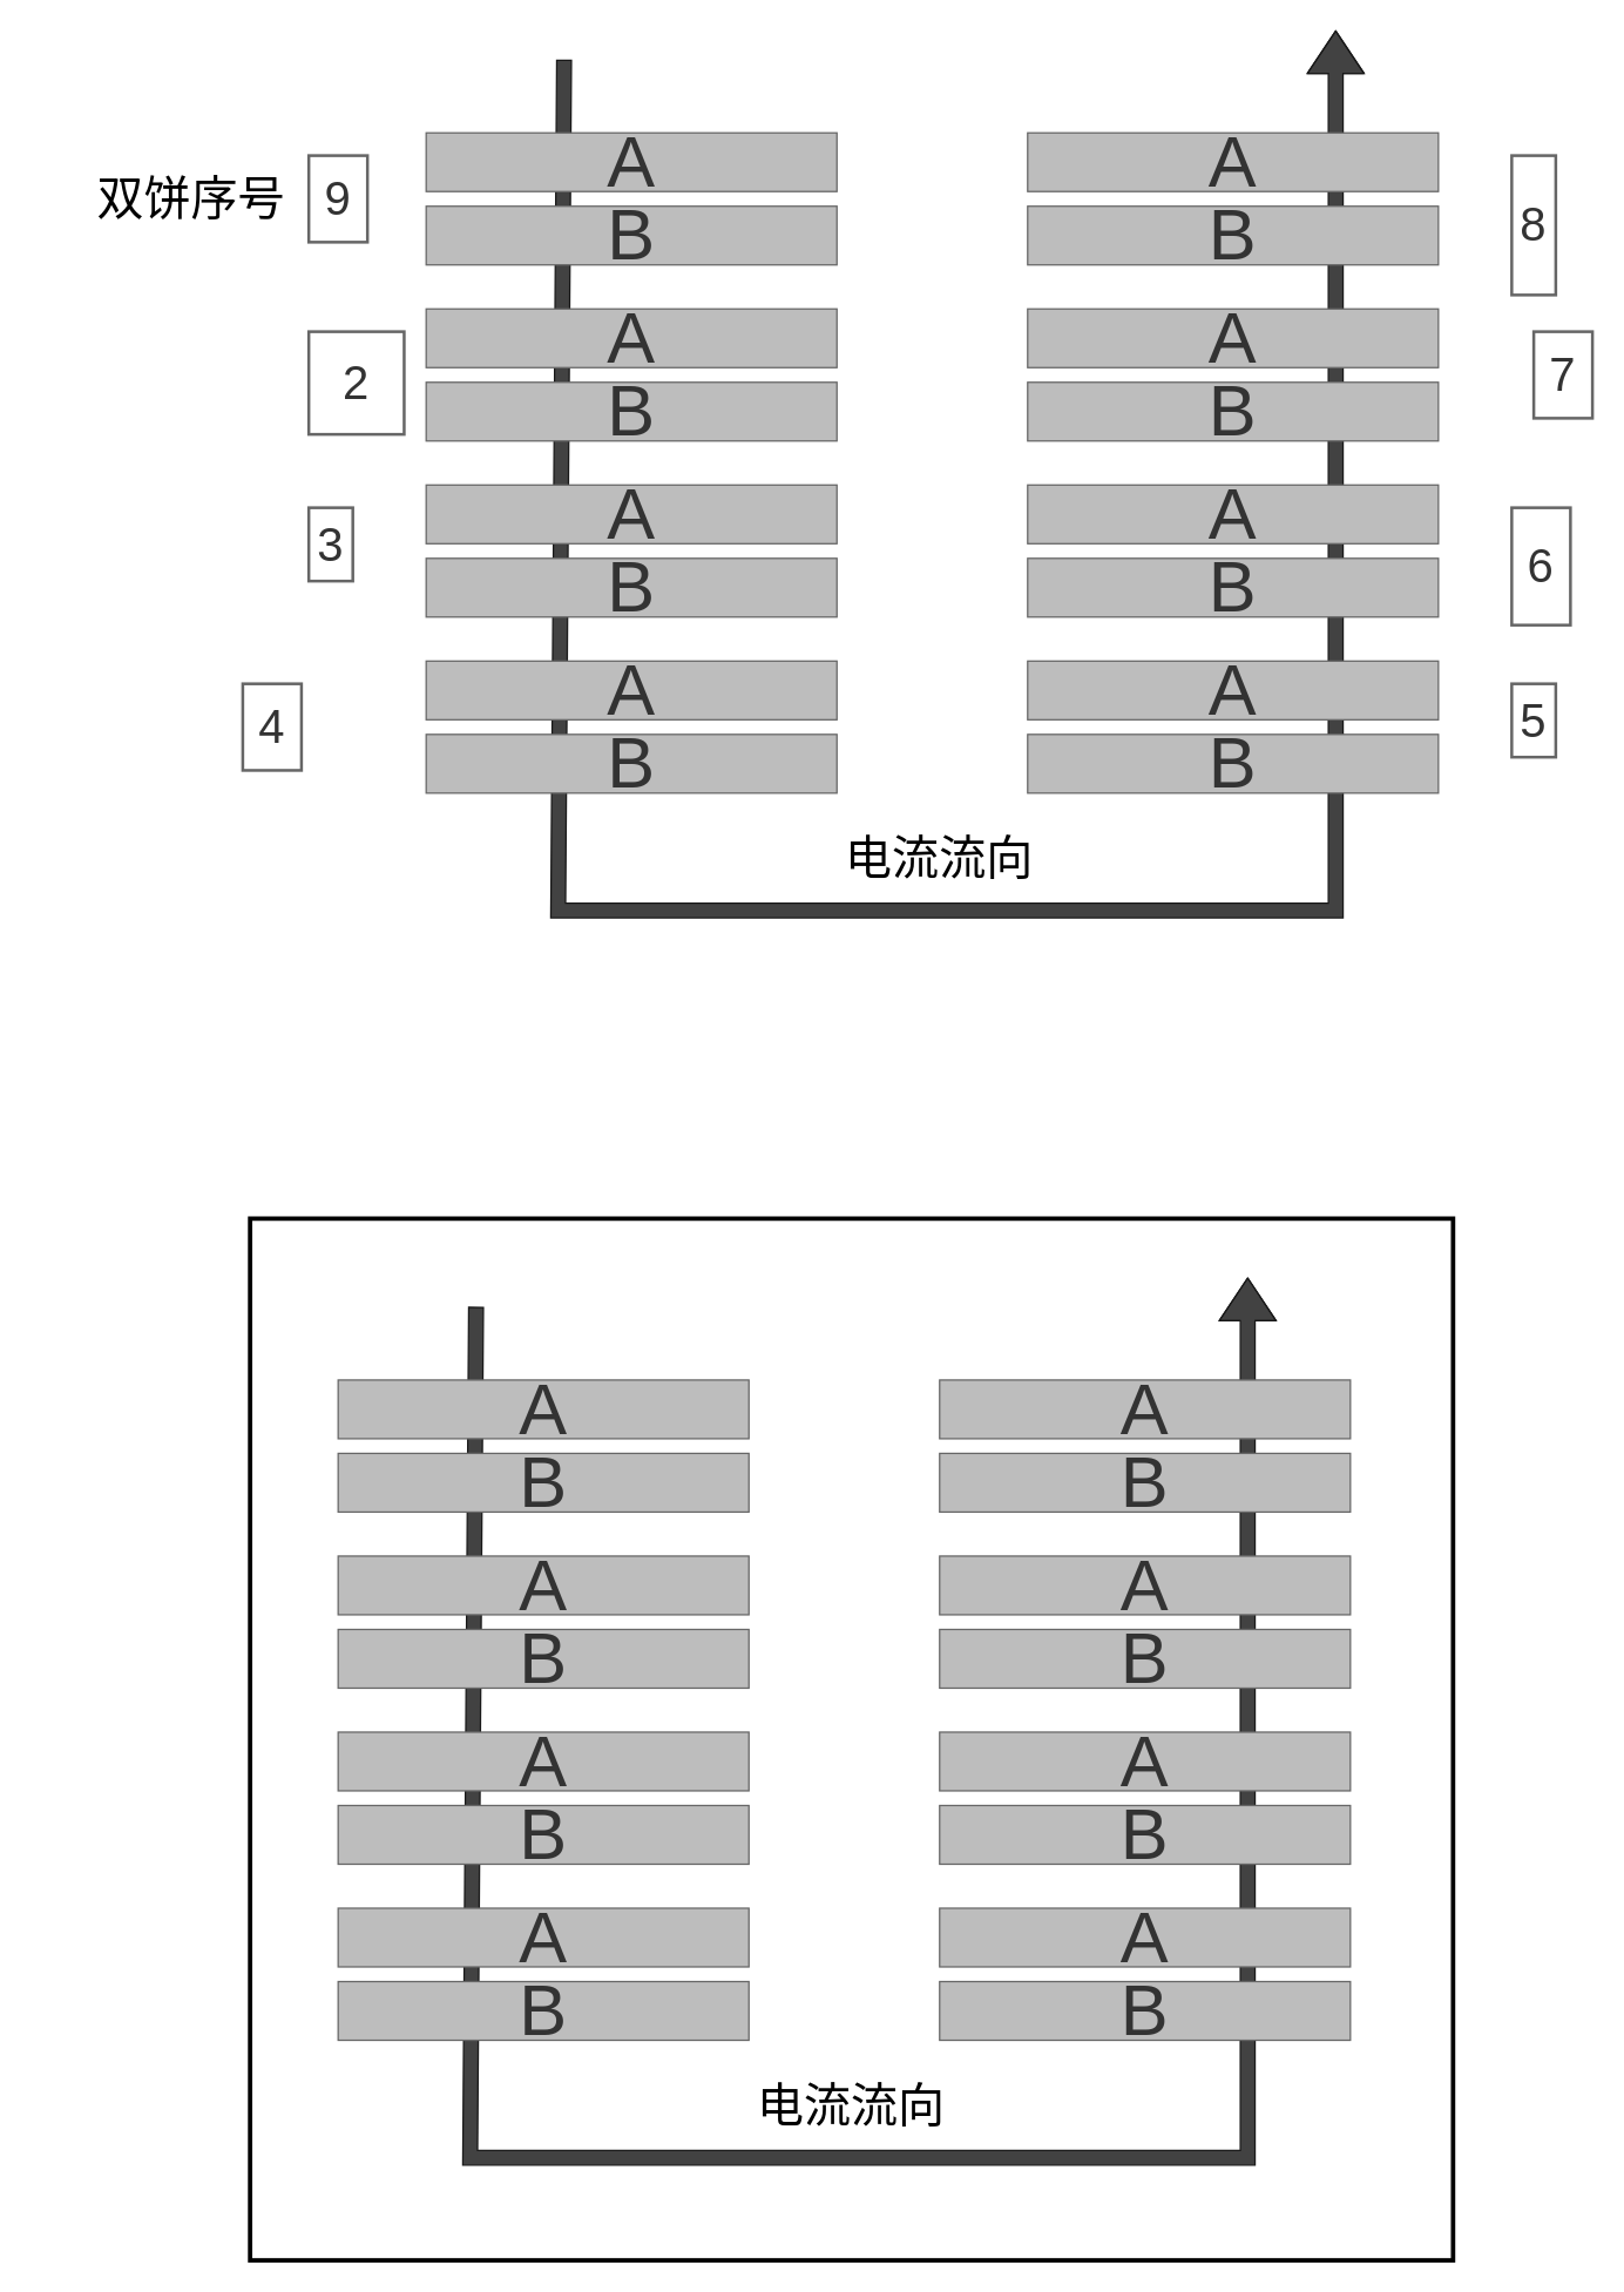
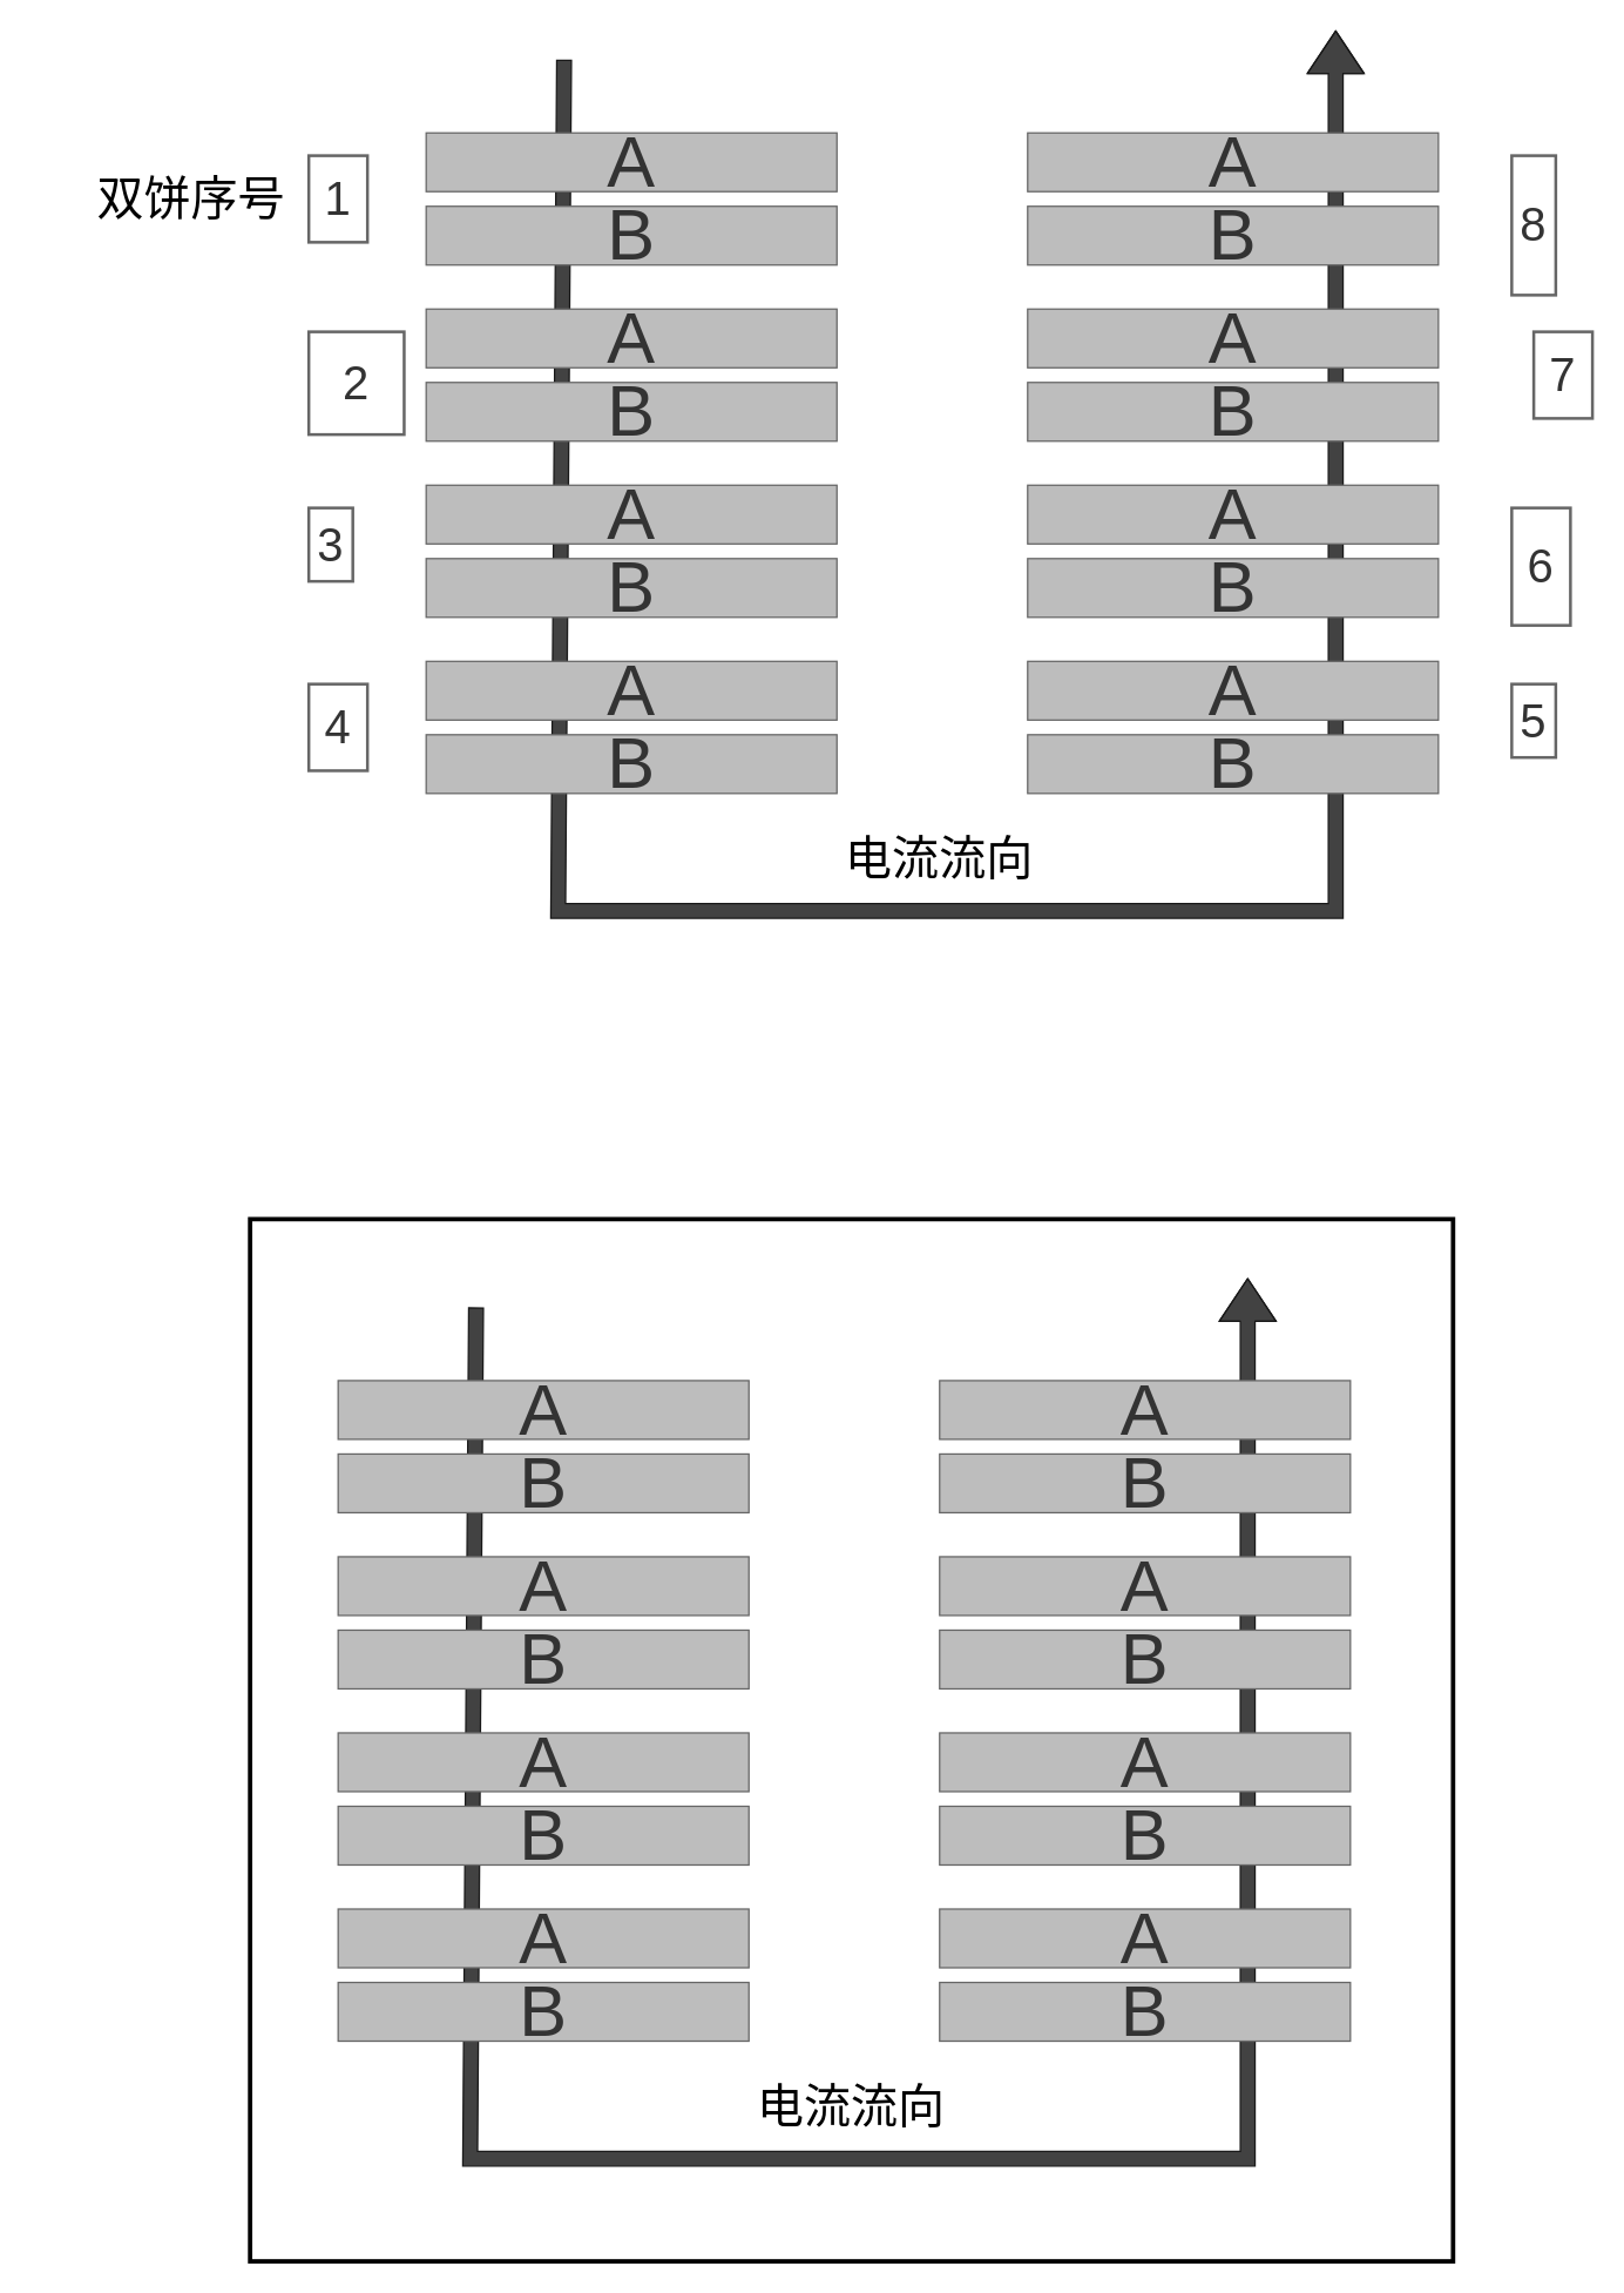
  <mxCell id="0" />
  <mxCell id="1" parent="0" />
  <mxCell id="2" value="" style="shape=flexArrow;endArrow=classic;html=1;rounded=0;endWidth=27.692;endSize=9.338;fillColor=#424242;strokeColor=#191919;" edge="1" parent="1"><mxGeometry width="50" height="50" relative="1" as="geometry"><mxPoint x="324" y="890" as="sourcePoint" /><mxPoint x="850" y="870" as="targetPoint" /><Array as="points"><mxPoint x="320" y="1470" /><mxPoint x="850" y="1470" /></Array></mxGeometry></mxCell>
  <mxCell id="3" value="A" style="rounded=0;whiteSpace=wrap;html=1;fontSize=49;fillColor=#BDBDBD;fontColor=#333333;strokeColor=#666666;container=0;" vertex="1" parent="1"><mxGeometry x="230" y="940" width="280" height="40" as="geometry" /></mxCell>
  <mxCell id="4" value="B" style="rounded=0;whiteSpace=wrap;html=1;fontSize=49;fillColor=#BDBDBD;strokeColor=#666666;fontColor=#333333;container=0;" vertex="1" parent="1"><mxGeometry x="230" y="990" width="280" height="40" as="geometry" /></mxCell>
  <mxCell id="5" value="A" style="rounded=0;whiteSpace=wrap;html=1;fontSize=49;fillColor=#BDBDBD;fontColor=#333333;strokeColor=#666666;container=0;" vertex="1" parent="1"><mxGeometry x="230" y="1060" width="280" height="40" as="geometry" /></mxCell>
  <mxCell id="6" value="B" style="rounded=0;whiteSpace=wrap;html=1;fontSize=49;fillColor=#BDBDBD;strokeColor=#666666;fontColor=#333333;container=0;" vertex="1" parent="1"><mxGeometry x="230" y="1110" width="280" height="40" as="geometry" /></mxCell>
  <mxCell id="7" value="A" style="rounded=0;whiteSpace=wrap;html=1;fontSize=49;fillColor=#BDBDBD;fontColor=#333333;strokeColor=#666666;container=0;" vertex="1" parent="1"><mxGeometry x="230" y="1180" width="280" height="40" as="geometry" /></mxCell>
  <mxCell id="8" value="B" style="rounded=0;whiteSpace=wrap;html=1;fontSize=49;fillColor=#BDBDBD;strokeColor=#666666;fontColor=#333333;container=0;" vertex="1" parent="1"><mxGeometry x="230" y="1230" width="280" height="40" as="geometry" /></mxCell>
  <mxCell id="9" value="A" style="rounded=0;whiteSpace=wrap;html=1;fontSize=49;fillColor=#BDBDBD;fontColor=#333333;strokeColor=#666666;container=0;" vertex="1" parent="1"><mxGeometry x="230" y="1300" width="280" height="40" as="geometry" /></mxCell>
  <mxCell id="10" value="B" style="rounded=0;whiteSpace=wrap;html=1;fontSize=49;fillColor=#BDBDBD;strokeColor=#666666;fontColor=#333333;container=0;" vertex="1" parent="1"><mxGeometry x="230" y="1350" width="280" height="40" as="geometry" /></mxCell>
  <mxCell id="11" value="A" style="rounded=0;whiteSpace=wrap;html=1;fontSize=49;fillColor=#BDBDBD;fontColor=#333333;strokeColor=#666666;container=0;" vertex="1" parent="1"><mxGeometry x="640" y="940" width="280" height="40" as="geometry" /></mxCell>
  <mxCell id="12" value="B" style="rounded=0;whiteSpace=wrap;html=1;fontSize=49;fillColor=#BDBDBD;strokeColor=#666666;fontColor=#333333;container=0;" vertex="1" parent="1"><mxGeometry x="640" y="990" width="280" height="40" as="geometry" /></mxCell>
  <mxCell id="13" value="A" style="rounded=0;whiteSpace=wrap;html=1;fontSize=49;fillColor=#BDBDBD;fontColor=#333333;strokeColor=#666666;container=0;" vertex="1" parent="1"><mxGeometry x="640" y="1060" width="280" height="40" as="geometry" /></mxCell>
  <mxCell id="14" value="B" style="rounded=0;whiteSpace=wrap;html=1;fontSize=49;fillColor=#BDBDBD;strokeColor=#666666;fontColor=#333333;container=0;" vertex="1" parent="1"><mxGeometry x="640" y="1110" width="280" height="40" as="geometry" /></mxCell>
  <mxCell id="15" value="A" style="rounded=0;whiteSpace=wrap;html=1;fontSize=49;fillColor=#BDBDBD;fontColor=#333333;strokeColor=#666666;container=0;" vertex="1" parent="1"><mxGeometry x="640" y="1180" width="280" height="40" as="geometry" /></mxCell>
  <mxCell id="16" value="B" style="rounded=0;whiteSpace=wrap;html=1;fontSize=49;fillColor=#BDBDBD;strokeColor=#666666;fontColor=#333333;container=0;" vertex="1" parent="1"><mxGeometry x="640" y="1230" width="280" height="40" as="geometry" /></mxCell>
  <mxCell id="17" value="A" style="rounded=0;whiteSpace=wrap;html=1;fontSize=49;fillColor=#BDBDBD;fontColor=#333333;strokeColor=#666666;container=0;" vertex="1" parent="1"><mxGeometry x="640" y="1300" width="280" height="40" as="geometry" /></mxCell>
  <mxCell id="18" value="B" style="rounded=0;whiteSpace=wrap;html=1;fontSize=49;fillColor=#BDBDBD;strokeColor=#666666;fontColor=#333333;container=0;" vertex="1" parent="1"><mxGeometry x="640" y="1350" width="280" height="40" as="geometry" /></mxCell>
  <mxCell id="19" value="电流流向" style="text;html=1;strokeColor=none;fillColor=none;align=center;verticalAlign=middle;whiteSpace=wrap;rounded=0;fontSize=32;" vertex="1" parent="1"><mxGeometry x="470" y="1420" width="220" height="30" as="geometry" /></mxCell>
  <mxCell id="20" value="" style="shape=flexArrow;endArrow=classic;html=1;rounded=0;endWidth=27.692;endSize=9.338;fillColor=#424242;strokeColor=#191919;" edge="1" parent="1"><mxGeometry width="50" height="50" relative="1" as="geometry"><mxPoint x="384" y="40" as="sourcePoint" /><mxPoint x="910" y="20" as="targetPoint" /><Array as="points"><mxPoint x="380" y="620" /><mxPoint x="910" y="620" /></Array></mxGeometry></mxCell>
- <mxCell id="21" value="9" style="text;html=1;align=center;verticalAlign=middle;whiteSpace=wrap;rounded=0;fillColor=#FFFFFF;fontColor=#333333;strokeColor=#666666;strokeWidth=2;fontSize=32;" vertex="1" parent="1"><mxGeometry x="210" y="105.5" width="40" height="59" as="geometry" /></mxCell>
+ <mxCell id="21" value="1" style="text;html=1;align=center;verticalAlign=middle;whiteSpace=wrap;rounded=0;fillColor=#FFFFFF;fontColor=#333333;strokeColor=#666666;strokeWidth=2;fontSize=32;" vertex="1" parent="1"><mxGeometry x="210" y="105.5" width="40" height="59" as="geometry" /></mxCell>
  <mxCell id="22" value="2" style="text;html=1;align=center;verticalAlign=middle;whiteSpace=wrap;rounded=0;fillColor=#FFFFFF;fontColor=#333333;strokeColor=#666666;strokeWidth=2;fontSize=32;" vertex="1" parent="1"><mxGeometry x="210" y="225.5" width="65" height="70" as="geometry" /></mxCell>
  <mxCell id="23" value="3" style="text;html=1;align=center;verticalAlign=middle;whiteSpace=wrap;rounded=0;fillColor=#FFFFFF;fontColor=#333333;strokeColor=#666666;strokeWidth=2;fontSize=32;" vertex="1" parent="1"><mxGeometry x="210" y="345.5" width="30" height="50" as="geometry" /></mxCell>
- <mxCell id="24" value="4" style="text;html=1;align=center;verticalAlign=middle;whiteSpace=wrap;rounded=0;fillColor=#FFFFFF;fontColor=#333333;strokeColor=#666666;strokeWidth=2;fontSize=32;" vertex="1" parent="1"><mxGeometry x="165" y="465.5" width="40" height="59" as="geometry" /></mxCell>
+ <mxCell id="24" value="4" style="text;html=1;align=center;verticalAlign=middle;whiteSpace=wrap;rounded=0;fillColor=#FFFFFF;fontColor=#333333;strokeColor=#666666;strokeWidth=2;fontSize=32;" vertex="1" parent="1"><mxGeometry x="210" y="465.5" width="40" height="59" as="geometry" /></mxCell>
  <mxCell id="25" value="5" style="text;html=1;align=center;verticalAlign=middle;whiteSpace=wrap;rounded=0;fillColor=#FFFFFF;fontColor=#333333;strokeColor=#666666;strokeWidth=2;fontSize=32;" vertex="1" parent="1"><mxGeometry x="1030" y="465.5" width="30" height="50" as="geometry" /></mxCell>
  <mxCell id="26" value="6" style="text;html=1;align=center;verticalAlign=middle;whiteSpace=wrap;rounded=0;fillColor=#FFFFFF;fontColor=#333333;strokeColor=#666666;strokeWidth=2;fontSize=32;" vertex="1" parent="1"><mxGeometry x="1030" y="345.5" width="40" height="80" as="geometry" /></mxCell>
  <mxCell id="27" value="7" style="text;html=1;align=center;verticalAlign=middle;whiteSpace=wrap;rounded=0;fillColor=#FFFFFF;fontColor=#333333;strokeColor=#666666;strokeWidth=2;fontSize=32;" vertex="1" parent="1"><mxGeometry x="1045" y="225.5" width="40" height="59" as="geometry" /></mxCell>
  <mxCell id="28" value="8" style="text;html=1;align=center;verticalAlign=middle;whiteSpace=wrap;rounded=0;fillColor=#FFFFFF;fontColor=#333333;strokeColor=#666666;strokeWidth=2;fontSize=32;" vertex="1" parent="1"><mxGeometry x="1030" y="105.5" width="30" height="95" as="geometry" /></mxCell>
  <mxCell id="29" value="A" style="rounded=0;whiteSpace=wrap;html=1;fontSize=49;fillColor=#BDBDBD;fontColor=#333333;strokeColor=#666666;container=0;" vertex="1" parent="1"><mxGeometry x="290" y="90" width="280" height="40" as="geometry" /></mxCell>
  <mxCell id="30" value="B" style="rounded=0;whiteSpace=wrap;html=1;fontSize=49;fillColor=#BDBDBD;strokeColor=#666666;fontColor=#333333;container=0;" vertex="1" parent="1"><mxGeometry x="290" y="140" width="280" height="40" as="geometry" /></mxCell>
  <mxCell id="31" value="A" style="rounded=0;whiteSpace=wrap;html=1;fontSize=49;fillColor=#BDBDBD;fontColor=#333333;strokeColor=#666666;container=0;" vertex="1" parent="1"><mxGeometry x="290" y="210" width="280" height="40" as="geometry" /></mxCell>
  <mxCell id="32" value="B" style="rounded=0;whiteSpace=wrap;html=1;fontSize=49;fillColor=#BDBDBD;strokeColor=#666666;fontColor=#333333;container=0;" vertex="1" parent="1"><mxGeometry x="290" y="260" width="280" height="40" as="geometry" /></mxCell>
  <mxCell id="33" value="A" style="rounded=0;whiteSpace=wrap;html=1;fontSize=49;fillColor=#BDBDBD;fontColor=#333333;strokeColor=#666666;container=0;" vertex="1" parent="1"><mxGeometry x="290" y="330" width="280" height="40" as="geometry" /></mxCell>
  <mxCell id="34" value="B" style="rounded=0;whiteSpace=wrap;html=1;fontSize=49;fillColor=#BDBDBD;strokeColor=#666666;fontColor=#333333;container=0;" vertex="1" parent="1"><mxGeometry x="290" y="380" width="280" height="40" as="geometry" /></mxCell>
  <mxCell id="35" value="A" style="rounded=0;whiteSpace=wrap;html=1;fontSize=49;fillColor=#BDBDBD;fontColor=#333333;strokeColor=#666666;container=0;" vertex="1" parent="1"><mxGeometry x="290" y="450" width="280" height="40" as="geometry" /></mxCell>
  <mxCell id="36" value="B" style="rounded=0;whiteSpace=wrap;html=1;fontSize=49;fillColor=#BDBDBD;strokeColor=#666666;fontColor=#333333;container=0;" vertex="1" parent="1"><mxGeometry x="290" y="500" width="280" height="40" as="geometry" /></mxCell>
  <mxCell id="37" value="A" style="rounded=0;whiteSpace=wrap;html=1;fontSize=49;fillColor=#BDBDBD;fontColor=#333333;strokeColor=#666666;container=0;" vertex="1" parent="1"><mxGeometry x="700" y="90" width="280" height="40" as="geometry" /></mxCell>
  <mxCell id="38" value="B" style="rounded=0;whiteSpace=wrap;html=1;fontSize=49;fillColor=#BDBDBD;strokeColor=#666666;fontColor=#333333;container=0;" vertex="1" parent="1"><mxGeometry x="700" y="140" width="280" height="40" as="geometry" /></mxCell>
  <mxCell id="39" value="A" style="rounded=0;whiteSpace=wrap;html=1;fontSize=49;fillColor=#BDBDBD;fontColor=#333333;strokeColor=#666666;container=0;" vertex="1" parent="1"><mxGeometry x="700" y="210" width="280" height="40" as="geometry" /></mxCell>
  <mxCell id="40" value="B" style="rounded=0;whiteSpace=wrap;html=1;fontSize=49;fillColor=#BDBDBD;strokeColor=#666666;fontColor=#333333;container=0;" vertex="1" parent="1"><mxGeometry x="700" y="260" width="280" height="40" as="geometry" /></mxCell>
  <mxCell id="41" value="A" style="rounded=0;whiteSpace=wrap;html=1;fontSize=49;fillColor=#BDBDBD;fontColor=#333333;strokeColor=#666666;container=0;" vertex="1" parent="1"><mxGeometry x="700" y="330" width="280" height="40" as="geometry" /></mxCell>
  <mxCell id="42" value="B" style="rounded=0;whiteSpace=wrap;html=1;fontSize=49;fillColor=#BDBDBD;strokeColor=#666666;fontColor=#333333;container=0;" vertex="1" parent="1"><mxGeometry x="700" y="380" width="280" height="40" as="geometry" /></mxCell>
  <mxCell id="43" value="A" style="rounded=0;whiteSpace=wrap;html=1;fontSize=49;fillColor=#BDBDBD;fontColor=#333333;strokeColor=#666666;container=0;" vertex="1" parent="1"><mxGeometry x="700" y="450" width="280" height="40" as="geometry" /></mxCell>
  <mxCell id="44" value="B" style="rounded=0;whiteSpace=wrap;html=1;fontSize=49;fillColor=#BDBDBD;strokeColor=#666666;fontColor=#333333;container=0;" vertex="1" parent="1"><mxGeometry x="700" y="500" width="280" height="40" as="geometry" /></mxCell>
  <mxCell id="45" value="电流流向" style="text;html=1;strokeColor=none;fillColor=none;align=center;verticalAlign=middle;whiteSpace=wrap;rounded=0;fontSize=32;" vertex="1" parent="1"><mxGeometry x="530" y="570" width="220" height="30" as="geometry" /></mxCell>
  <mxCell id="46" value="双饼序号" style="text;html=1;strokeColor=none;fillColor=none;align=center;verticalAlign=middle;whiteSpace=wrap;rounded=0;fontSize=32;" vertex="1" parent="1"><mxGeometry x="20" y="120" width="220" height="30" as="geometry" /></mxCell>
  <mxCell id="47" value="" style="rounded=0;whiteSpace=wrap;html=1;fillColor=none;strokeWidth=3;" vertex="1" parent="1"><mxGeometry x="170" y="830" width="820" height="710" as="geometry" /></mxCell>
